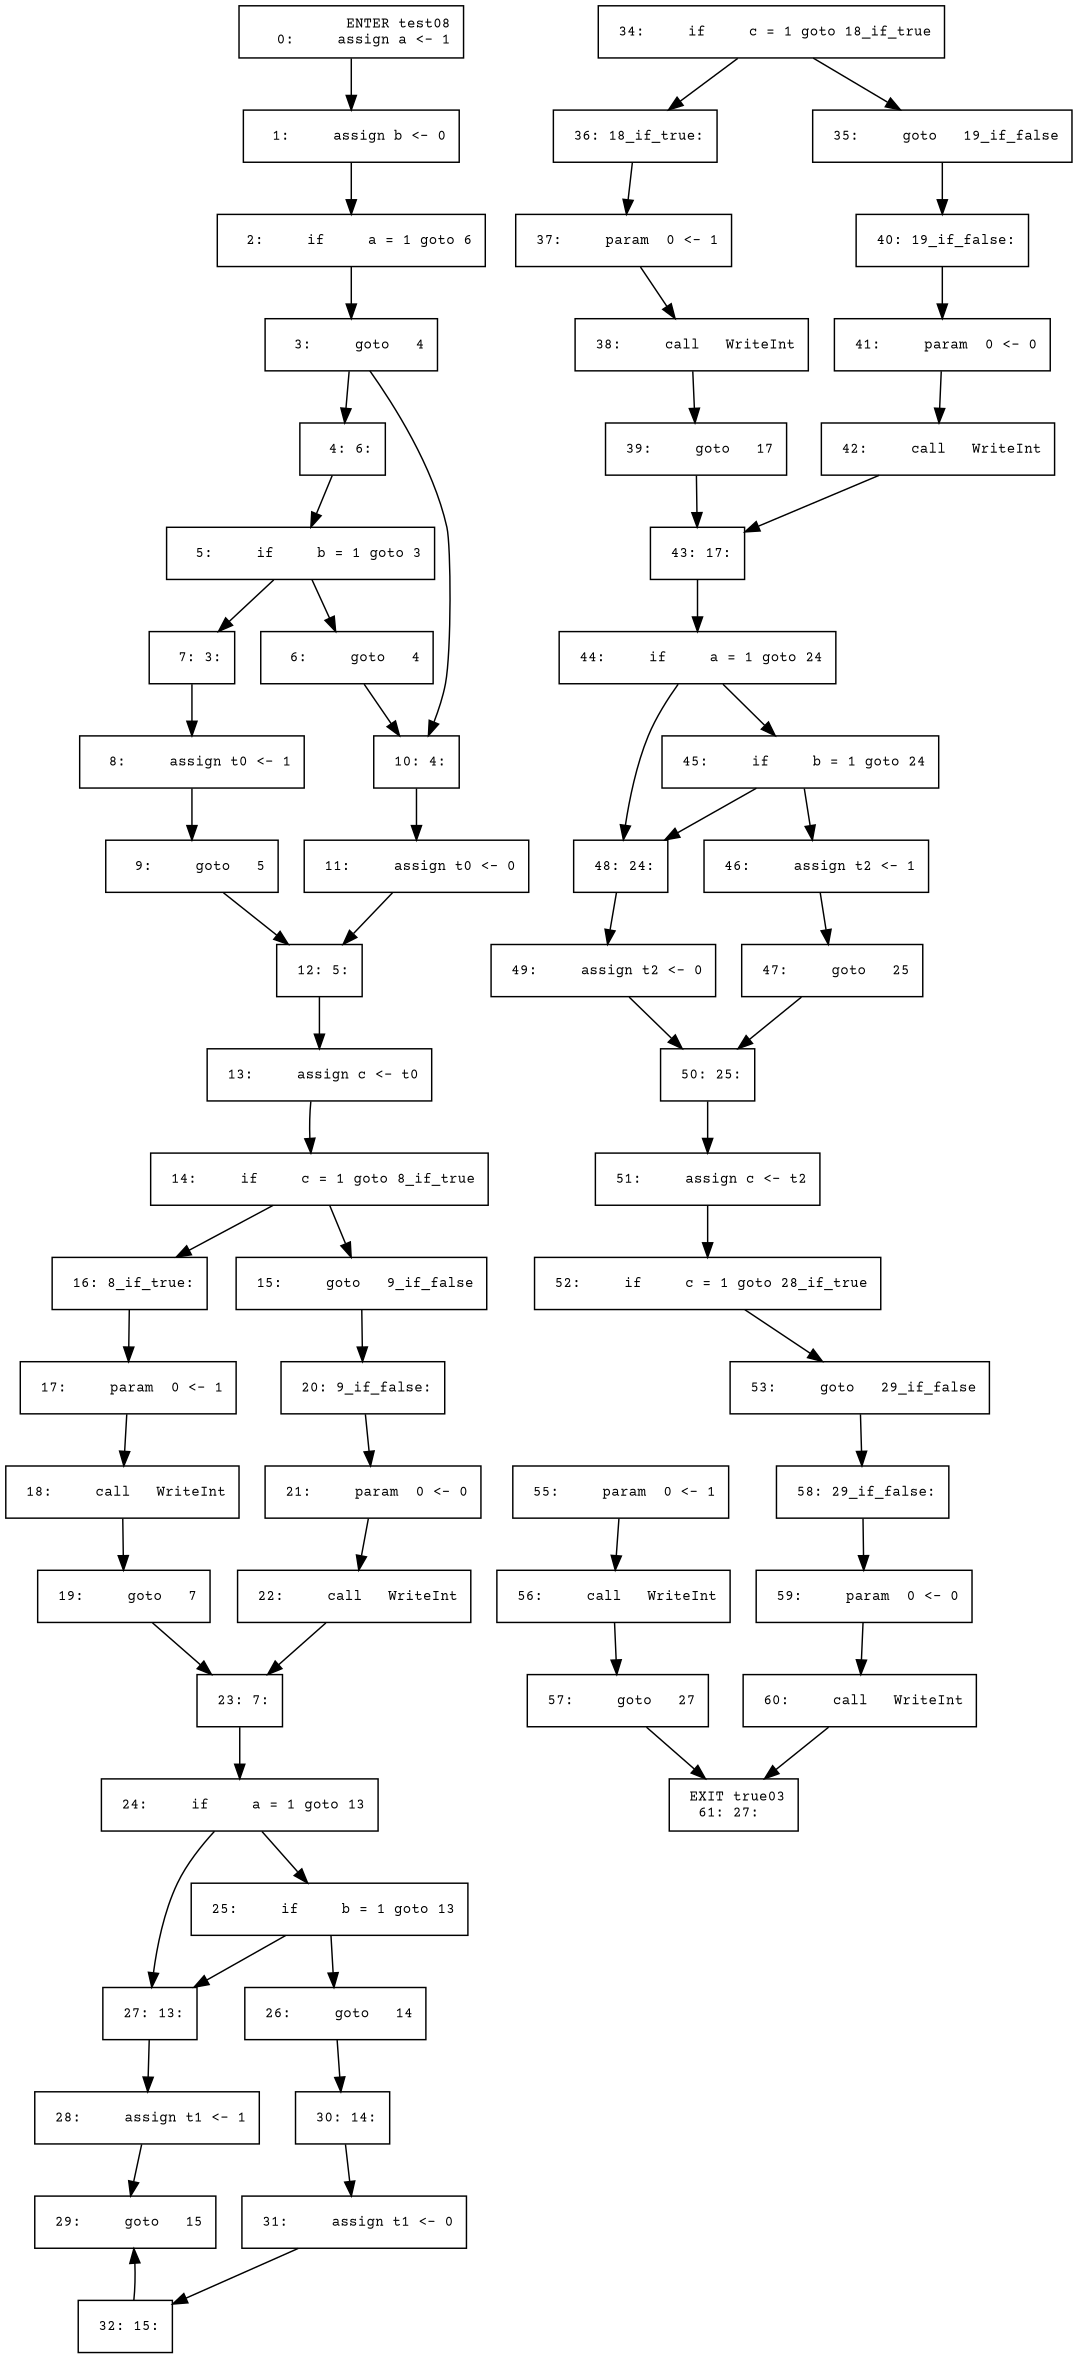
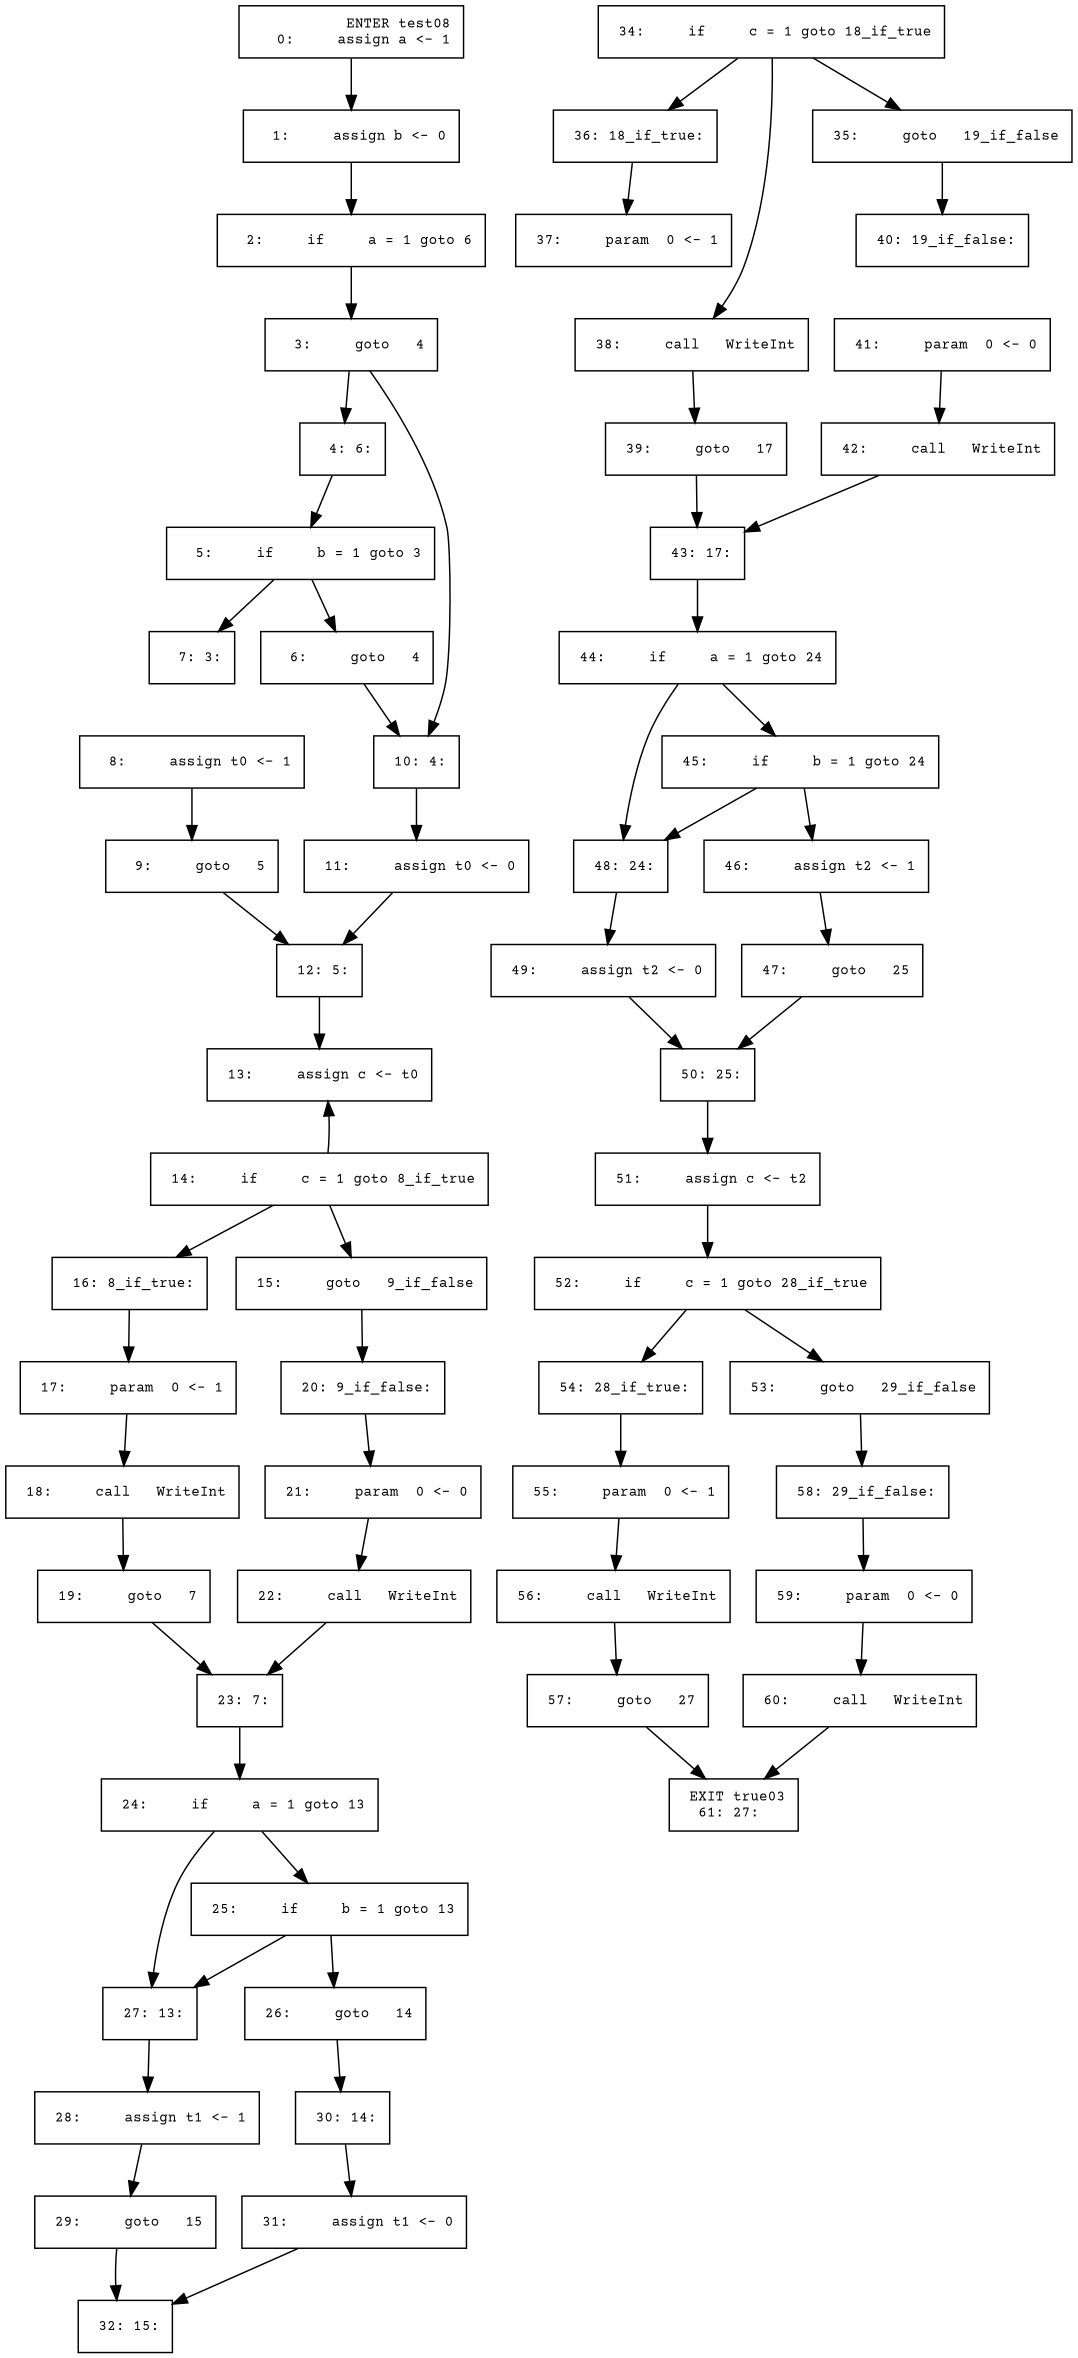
  digraph {
    fontname="Courier Prime"
    fontsize=10
    node [fontname="Courier Prime" fontsize=10 shape=box]
    edge [fontname="Courier Prime" fontsize=10]
    n1 [label=" ENTER test08\r   0:     assign a <- 1\l"]
    n2 [label="  1:     assign b <- 0\l"]
    n3 [label="  2:     if     a = 1 goto 6\l"]
    n4 [label="  3:     goto   4\l"]
    n5 [label="  4: 6:\l"]
    n6 [label="  5:     if     b = 1 goto 3\l"]
    n7 [label=" 10: 4:\l"]
    n8 [label="  7: 3:\l"]
    n9 [label="  6:     goto   4\l"]
    n10 [label=" 11:     assign t0 <- 0\l"]
    n11 [label=" 12: 5:\l"]
    n12 [label="  8:     assign t0 <- 1\l"]
    n13 [label="  9:     goto   5\l"]
    n14 [label=" 13:     assign c <- t0\l"]
    n15 [label=" 14:     if     c = 1 goto 8_if_true\l"]
    n16 [label=" 16: 8_if_true:\l"]
    n17 [label=" 15:     goto   9_if_false\l"]
    n18 [label=" 17:     param  0 <- 1\l"]
    n19 [label=" 20: 9_if_false:\l"]
    n20 [label=" 18:     call   WriteInt\l"]
    n21 [label=" 21:     param  0 <- 0\l"]
    n22 [label=" 22:     call   WriteInt\l"]
    n23 [label=" 19:     goto   7\l"]
    n24 [label=" 23: 7:\l"]
    n25 [label=" 24:     if     a = 1 goto 13\l"]
    n26 [label=" 27: 13:\l"]
    n27 [label=" 25:     if     b = 1 goto 13\l"]
    n28 [label=" 28:     assign t1 <- 1\l"]
    n29 [label=" 26:     goto   14\l"]
    n30 [label=" 29:     goto   15\l"]
    n31 [label=" 30: 14:\l"]
    n32 [label=" 31:     assign t1 <- 0\l"]
    n33 [label=" 32: 15:\l"]
    n34 [label=" 34:     if     c = 1 goto 18_if_true\l"]
    n35 [label=" 36: 18_if_true:\l"]
    n36 [label=" 35:     goto   19_if_false\l"]
    n37 [label=" 37:     param  0 <- 1\l"]
    n38 [label=" 40: 19_if_false:\l"]
    n39 [label=" 38:     call   WriteInt\l"]
    n40 [label=" 41:     param  0 <- 0\l"]
    n41 [label=" 42:     call   WriteInt\l"]
    n42 [label=" 39:     goto   17\l"]
    n43 [label=" 43: 17:\l"]
    n44 [label=" 44:     if     a = 1 goto 24\l"]
    n45 [label=" 48: 24:\l"]
    n46 [label=" 45:     if     b = 1 goto 24\l"]
    n47 [label=" 49:     assign t2 <- 0\l"]
    n48 [label=" 46:     assign t2 <- 1\l"]
    n49 [label=" 50: 25:\l"]
    n50 [label=" 47:     goto   25\l"]
    n51 [label=" 51:     assign c <- t2\l"]
    n52 [label=" 52:     if     c = 1 goto 28_if_true\l"]
+   n53 [label=" 54: 28_if_true:\l"]
    n54 [label=" 53:     goto   29_if_false\l"]
    n55 [label=" 55:     param  0 <- 1\l"]
    n56 [label=" 58: 29_if_false:\l"]
    n57 [label=" 56:     call   WriteInt\l"]
    n58 [label=" 59:     param  0 <- 0\l"]
    n59 [label=" 60:     call   WriteInt\l"]
    n60 [label=" 57:     goto   27\l"]
    n61 [label=" EXIT true03\r  61: 27:\l"]
    n1 -> n2
    n2 -> n3
    n3 -> n4
    n4 -> n5
    n4 -> n7
    n5 -> n6
    n6 -> n8
    n6 -> n9
    n7 -> n10
-   n8 -> n12
    n9 -> n7
    n10 -> n11
    n11 -> n14
    n12 -> n13
    n13 -> n11
-   n14 -> n15
+   n15 -> n14
    n15 -> n16
    n15 -> n17
    n16 -> n18
    n17 -> n19
    n18 -> n20
    n19 -> n21
    n20 -> n23
    n21 -> n22
    n22 -> n24
    n23 -> n24
    n24 -> n25
    n25 -> n26
    n25 -> n27
    n26 -> n28
    n27 -> n26
    n27 -> n29
    n28 -> n30
    n29 -> n31
-   n33 -> n30
+   n30 -> n33
    n31 -> n32
    n32 -> n33
    n34 -> n35
    n34 -> n36
    n35 -> n37
    n36 -> n38
-   n37 -> n39
-   n38 -> n40
+   n34 -> n39
    n39 -> n42
    n40 -> n41
    n41 -> n43
    n42 -> n43
    n43 -> n44
    n44 -> n45
    n44 -> n46
    n45 -> n47
    n46 -> n45
    n46 -> n48
    n47 -> n49
    n48 -> n50
    n49 -> n51
    n50 -> n49
    n51 -> n52
+   n52 -> n53
    n52 -> n54
+   n53 -> n55
    n54 -> n56
    n55 -> n57
    n56 -> n58
    n57 -> n60
    n58 -> n59
    n59 -> n61
    n60 -> n61
  }
